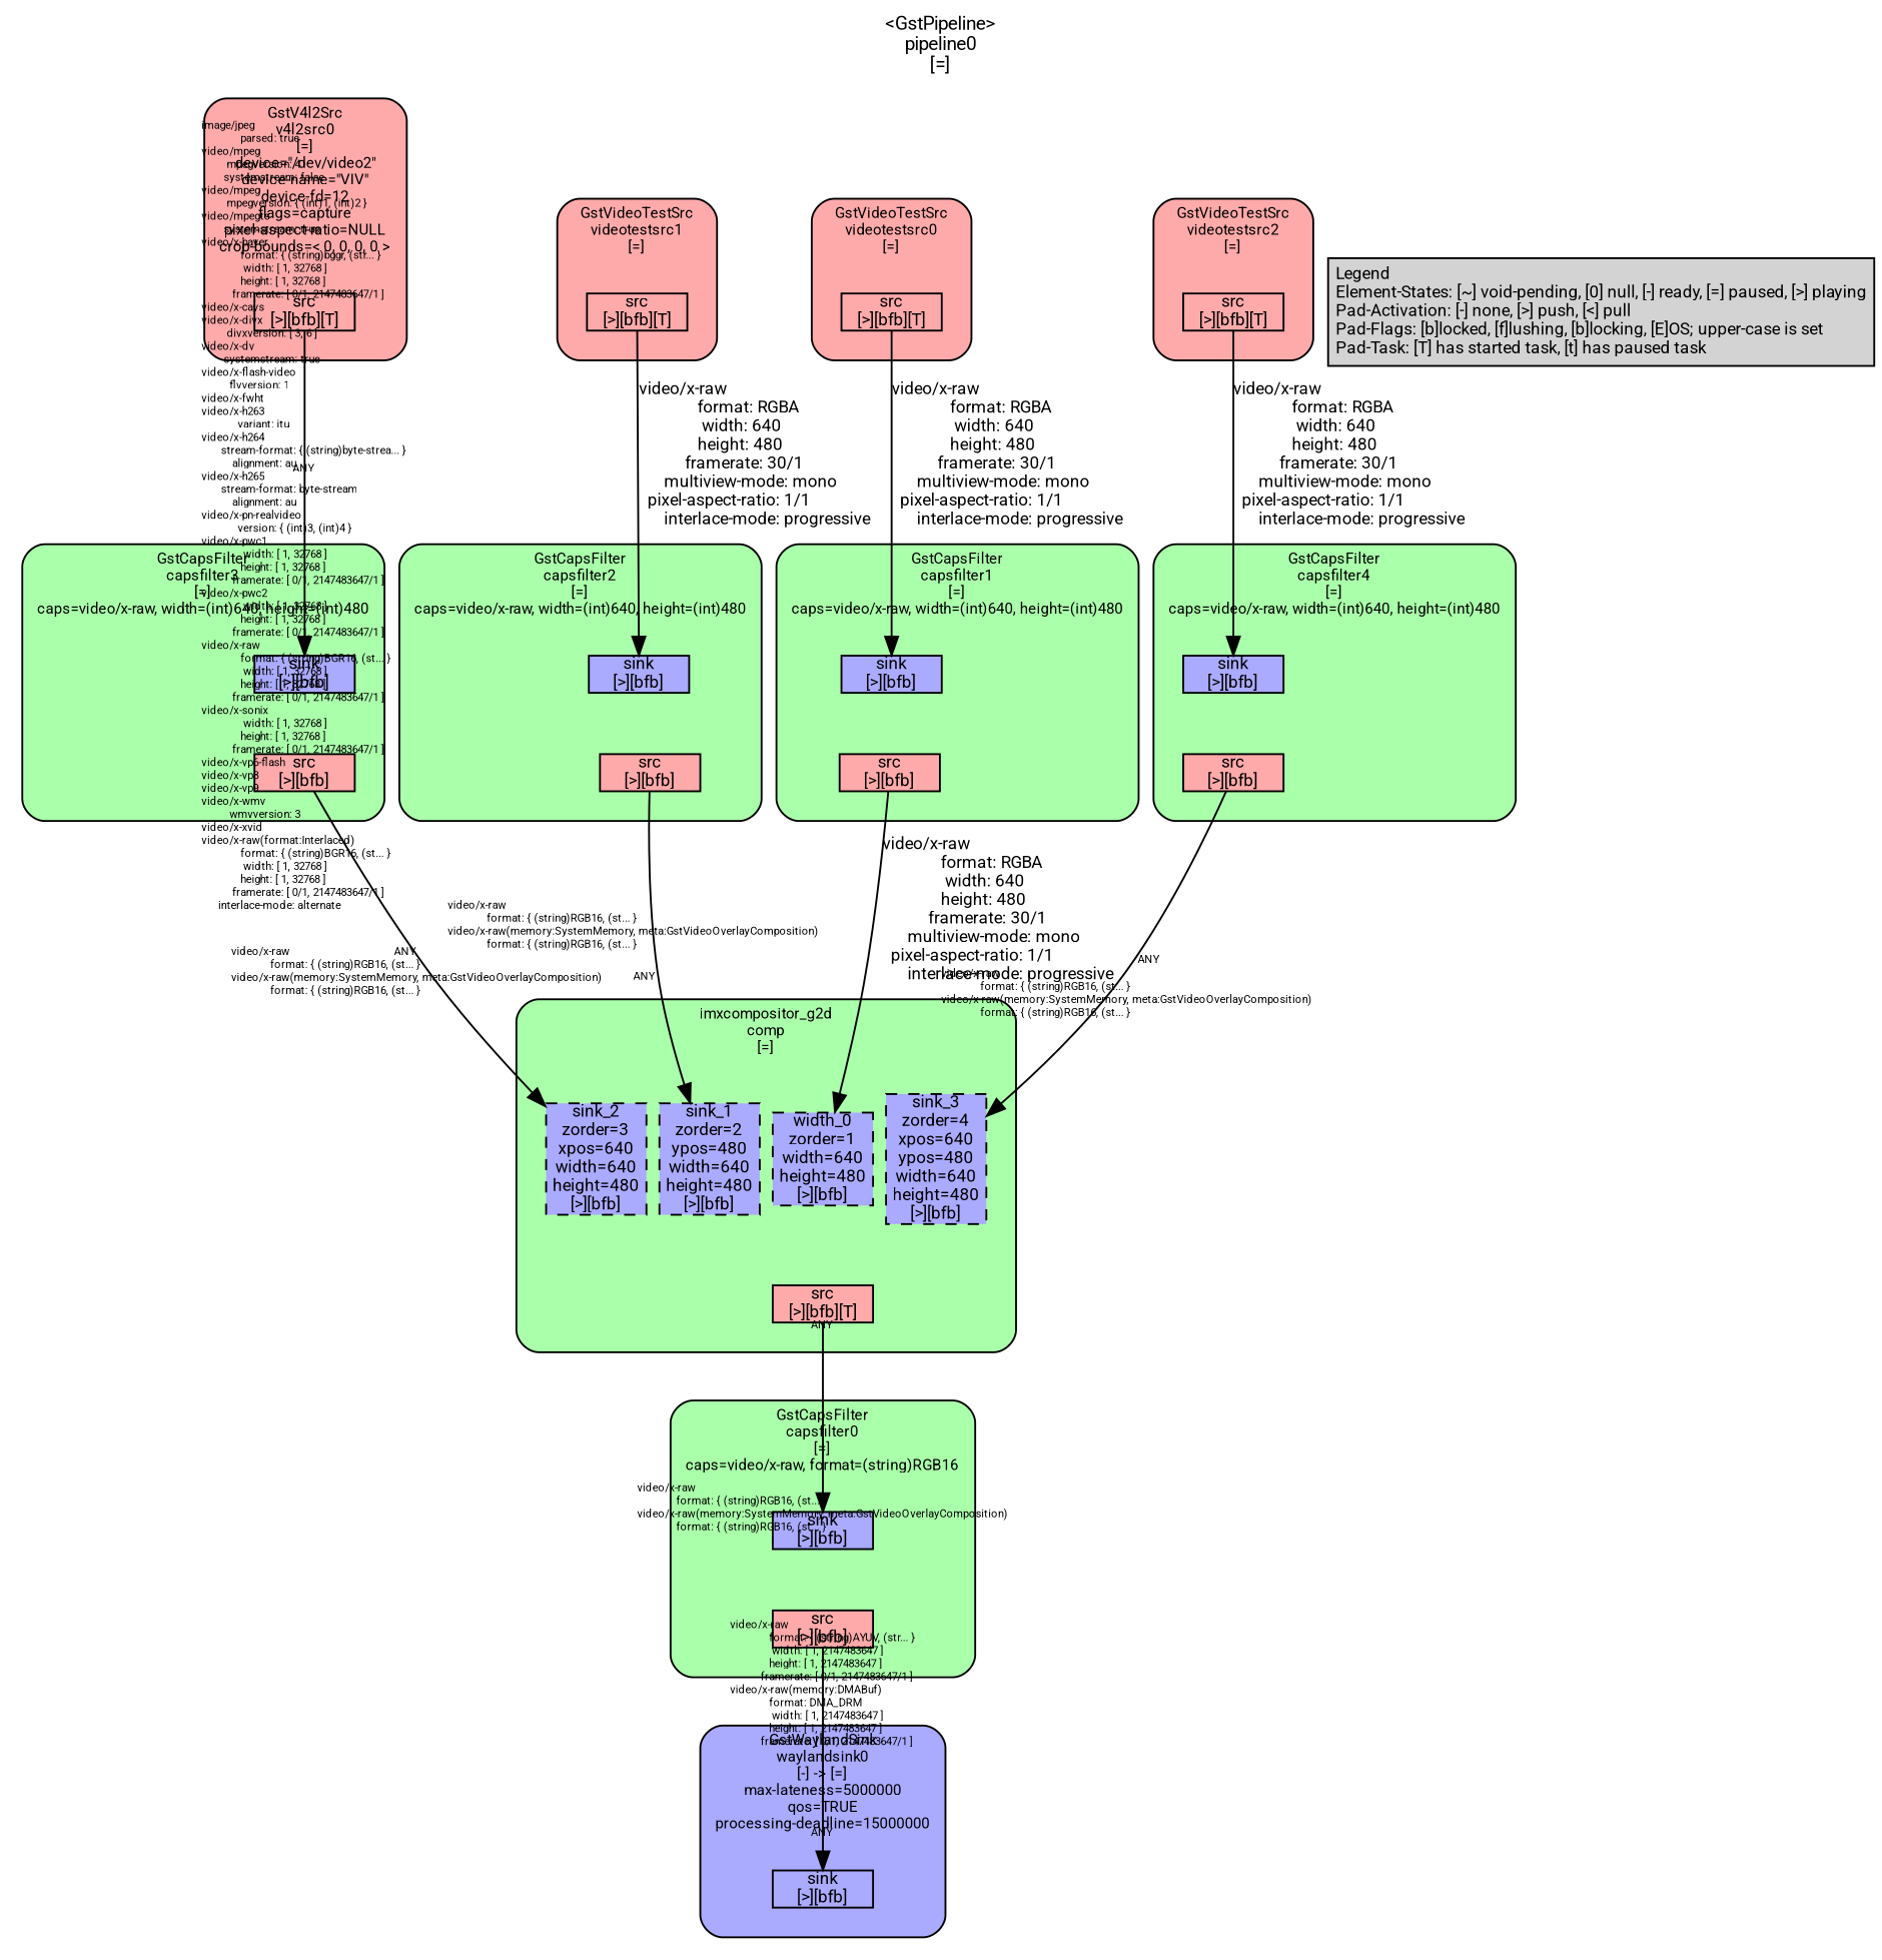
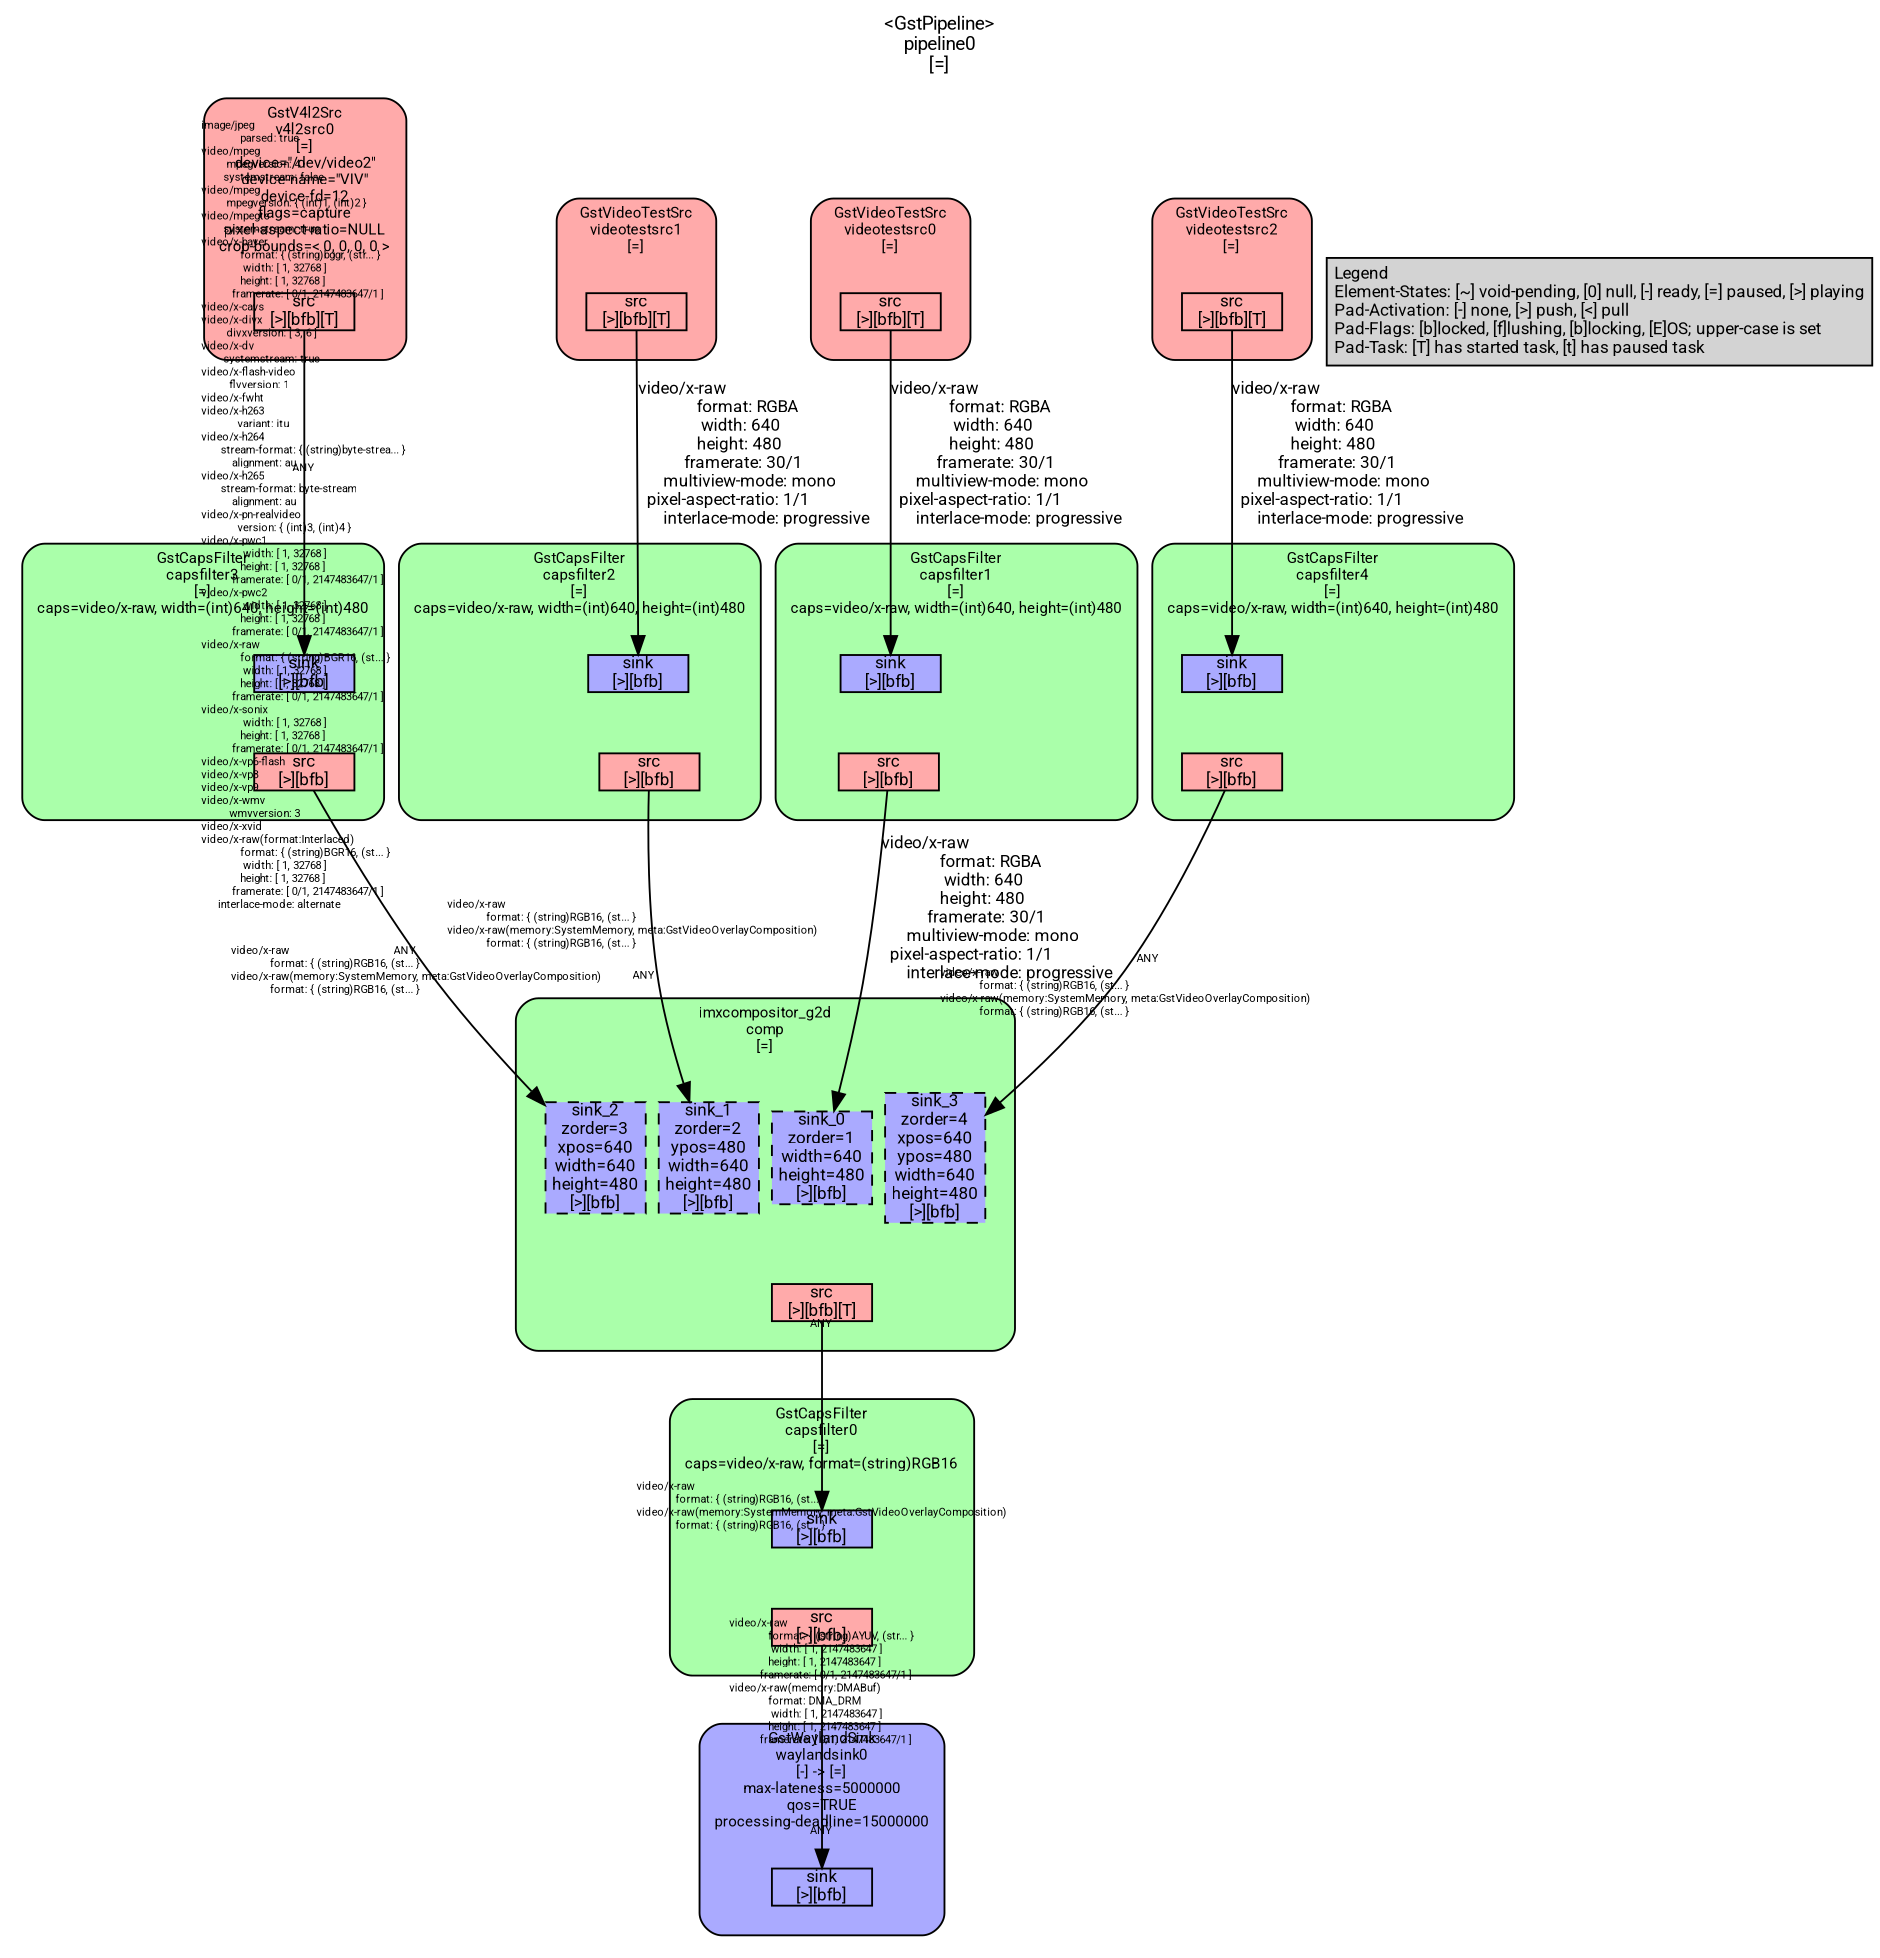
  digraph {
    fontname=Roboto
    fontsize=10
    label="<GstPipeline>\npipeline0\n[=]"
    labelloc=t
    nodesep=.1
    rankdir=TB
    ranksep=.2
    node [color=black fillcolor="#aaaaff" fontname=Roboto fontsize=9 margin="0.0,0.0" shape=box style="filled,solid"]
    edge [fontname=Roboto fontsize=9 labelfontsize=6]
    n1 [height=0.2 label="sink\n[>][bfb]"]
    n2 [fillcolor="#ffaaaa" height=0.2 label="src\n[>][bfb]"]
    n3 [height=0.2 label="sink\n[>][bfb]"]
    n4 [fillcolor="#ffaaaa" height=0.2 label="src\n[>][bfb]"]
    n5 [height=0.2 label="sink\n[>][bfb]"]
    n6 [fillcolor="#ffaaaa" height=0.2 label="src\n[>][bfb]"]
    n7 [height=0.2 label="sink\n[>][bfb]"]
    n8 [fillcolor="#ffaaaa" height=0.2 label="src\n[>][bfb]"]
    n9 [height=0.2 label="sink\n[>][bfb]"]
    n10 [fillcolor="#ffaaaa" height=0.2 label="src\n[>][bfb]"]
    n11 [fillcolor="#ffaaaa" height=0.2 label="src\n[>][bfb][T]"]
    n12 [fillcolor="#ffaaaa" height=0.2 label="src\n[>][bfb][T]"]
    n13 [fillcolor="#ffaaaa" height=0.2 label="src\n[>][bfb][T]"]
    n14 [fillcolor="#ffaaaa" height=0.2 label="src\n[>][bfb][T]"]
    n15 [height=0.2 label="sink\n[>][bfb]"]
    n16 [height=0.2 label="sink_3\nzorder=4\nxpos=640\nypos=480\nwidth=640\nheight=480\n[>][bfb]" style="filled,dashed"]
    n17 [height=0.2 label="sink_2\nzorder=3\nxpos=640\nwidth=640\nheight=480\n[>][bfb]" style="filled,dashed"]
    n18 [height=0.2 label="sink_1\nzorder=2\nypos=480\nwidth=640\nheight=480\n[>][bfb]" style="filled,dashed"]
-   n19 [height=0.2 label="width_0\nzorder=1\nwidth=640\nheight=480\n[>][bfb]" style="filled,dashed"]
+   n19 [height=0.2 label="sink_0\nzorder=1\nwidth=640\nheight=480\n[>][bfb]" style="filled,dashed"]
    n20 [fillcolor="#ffaaaa" height=0.2 label="src\n[>][bfb][T]"]
    n21 [label="Legend\lElement-States: [~] void-pending, [0] null, [-] ready, [=] paused, [>] playing\lPad-Activation: [-] none, [>] push, [<] pull\lPad-Flags: [b]locked, [f]lushing, [b]locking, [E]OS; upper-case is set\lPad-Task: [T] has started task, [t] has paused task\l" margin="0.05,0.05" style=filled color="" fillcolor=""]
    subgraph cluster_1 {
      color=black
      fillcolor="#aaffaa"
      fontsize=8
      label="GstCapsFilter\ncapsfilter4\n[=]\ncaps=video/x-raw, width=(int)640, height=(int)480"
      style="filled,rounded"
      subgraph cluster_2 {
        color=black
        fillcolor="#aaffaa"
        fontsize=8
        label=""
        style=invis
        n1
      }
      subgraph cluster_3 {
        color=black
        fillcolor="#aaffaa"
        fontsize=8
        label=""
        style=invis
        n2
      }
    }
    subgraph cluster_4 {
      color=black
      fillcolor="#aaffaa"
      fontsize=8
      label="GstCapsFilter\ncapsfilter3\n[=]\ncaps=video/x-raw, width=(int)640, height=(int)480"
      style="filled,rounded"
      subgraph cluster_5 {
        color=black
        fillcolor="#aaffaa"
        fontsize=8
        label=""
        style=invis
        n3
      }
      subgraph cluster_6 {
        color=black
        fillcolor="#aaffaa"
        fontsize=8
        label=""
        style=invis
        n4
      }
    }
    subgraph cluster_7 {
      color=black
      fillcolor="#aaffaa"
      fontsize=8
      label="GstCapsFilter\ncapsfilter2\n[=]\ncaps=video/x-raw, width=(int)640, height=(int)480"
      style="filled,rounded"
      subgraph cluster_8 {
        color=black
        fillcolor="#aaffaa"
        fontsize=8
        label=""
        style=invis
        n5
      }
      subgraph cluster_9 {
        color=black
        fillcolor="#aaffaa"
        fontsize=8
        label=""
        style=invis
        n6
      }
    }
    subgraph cluster_10 {
      color=black
      fillcolor="#aaffaa"
      fontsize=8
      label="GstCapsFilter\ncapsfilter1\n[=]\ncaps=video/x-raw, width=(int)640, height=(int)480"
      style="filled,rounded"
      subgraph cluster_11 {
        color=black
        fillcolor="#aaffaa"
        fontsize=8
        label=""
        style=invis
        n7
      }
      subgraph cluster_12 {
        color=black
        fillcolor="#aaffaa"
        fontsize=8
        label=""
        style=invis
        n8
      }
    }
    subgraph cluster_13 {
      color=black
      fillcolor="#aaffaa"
      fontsize=8
      label="GstCapsFilter\ncapsfilter0\n[=]\ncaps=video/x-raw, format=(string)RGB16"
      style="filled,rounded"
      subgraph cluster_14 {
        color=black
        fillcolor="#aaffaa"
        fontsize=8
        label=""
        style=invis
        n9
      }
      subgraph cluster_15 {
        color=black
        fillcolor="#aaffaa"
        fontsize=8
        label=""
        style=invis
        n10
      }
    }
    subgraph cluster_16 {
      color=black
      fillcolor="#ffaaaa"
      fontsize=8
      label="GstVideoTestSrc\nvideotestsrc2\n[=]"
      style="filled,rounded"
      subgraph cluster_17 {
        color=black
        fillcolor="#ffaaaa"
        fontsize=8
        label=""
        style=invis
        n11
      }
    }
    subgraph cluster_18 {
      color=black
      fillcolor="#ffaaaa"
      fontsize=8
      label="GstV4l2Src\nv4l2src0\n[=]\ndevice=\"/dev/video2\"\ndevice-name=\"VIV\"\ndevice-fd=12\nflags=capture\npixel-aspect-ratio=NULL\ncrop-bounds=< 0, 0, 0, 0 >"
      style="filled,rounded"
      subgraph cluster_19 {
        color=black
        fillcolor="#ffaaaa"
        fontsize=8
        label=""
        style=invis
        n12
      }
    }
    subgraph cluster_20 {
      color=black
      fillcolor="#ffaaaa"
      fontsize=8
      label="GstVideoTestSrc\nvideotestsrc1\n[=]"
      style="filled,rounded"
      subgraph cluster_21 {
        color=black
        fillcolor="#ffaaaa"
        fontsize=8
        label=""
        style=invis
        n13
      }
    }
    subgraph cluster_22 {
      color=black
      fillcolor="#ffaaaa"
      fontsize=8
      label="GstVideoTestSrc\nvideotestsrc0\n[=]"
      style="filled,rounded"
      subgraph cluster_23 {
        color=black
        fillcolor="#ffaaaa"
        fontsize=8
        label=""
        style=invis
        n14
      }
    }
    subgraph cluster_24 {
      color=black
      fillcolor="#aaaaff"
      fontsize=8
      label="GstWaylandSink\nwaylandsink0\n[-] -> [=]\nmax-lateness=5000000\nqos=TRUE\nprocessing-deadline=15000000"
      style="filled,rounded"
      subgraph cluster_25 {
        color=black
        fillcolor="#aaaaff"
        fontsize=8
        label=""
        style=invis
        n15
      }
    }
    subgraph cluster_26 {
      color=black
      fillcolor="#aaffaa"
      fontsize=8
      label="imxcompositor_g2d\ncomp\n[=]"
      style="filled,rounded"
      subgraph cluster_27 {
        color=black
        fillcolor="#aaffaa"
        fontsize=8
        label=""
        style=invis
        n16
        n17
        n18
        n19
      }
      subgraph cluster_28 {
        color=black
        fillcolor="#aaffaa"
        fontsize=8
        label=""
        style=invis
        n20
      }
    }
    n1 -> n2 [style=invis]
    n2 -> n16 [headlabel="video/x-raw\l              format: { (string)RGB16, (st... }\lvideo/x-raw(memory:SystemMemory, meta:GstVideoOverlayComposition)\l              format: { (string)RGB16, (st... }\l" label="                                                  " labelangle=0 labeldistance=10 taillabel=ANY]
    n3 -> n4 [style=invis]
    n4 -> n17 [headlabel="video/x-raw\l              format: { (string)RGB16, (st... }\lvideo/x-raw(memory:SystemMemory, meta:GstVideoOverlayComposition)\l              format: { (string)RGB16, (st... }\l" label="                                                  " labelangle=0 labeldistance=10 taillabel=ANY]
    n5 -> n6 [style=invis]
    n6 -> n18 [headlabel="video/x-raw\l              format: { (string)RGB16, (st... }\lvideo/x-raw(memory:SystemMemory, meta:GstVideoOverlayComposition)\l              format: { (string)RGB16, (st... }\l" label="                                                  " labelangle=0 labeldistance=10 taillabel=ANY]
    n7 -> n8 [style=invis]
    n8 -> n19 [label="video/x-raw\l              format: RGBA\l               width: 640\l              height: 480\l           framerate: 30/1\l      multiview-mode: mono\l  pixel-aspect-ratio: 1/1\l      interlace-mode: progressive\l"]
    n9 -> n10 [style=invis]
    n10 -> n15 [headlabel="video/x-raw\l              format: { (string)AYUV, (str... }\l               width: [ 1, 2147483647 ]\l              height: [ 1, 2147483647 ]\l           framerate: [ 0/1, 2147483647/1 ]\lvideo/x-raw(memory:DMABuf)\l              format: DMA_DRM\l               width: [ 1, 2147483647 ]\l              height: [ 1, 2147483647 ]\l           framerate: [ 0/1, 2147483647/1 ]\l" label="                                                  " labelangle=0 labeldistance=10 taillabel=ANY]
    n11 -> n1 [label="video/x-raw\l              format: RGBA\l               width: 640\l              height: 480\l           framerate: 30/1\l      multiview-mode: mono\l  pixel-aspect-ratio: 1/1\l      interlace-mode: progressive\l"]
    n12 -> n3 [headlabel=ANY label="                                                  " labelangle=0 labeldistance=10 taillabel="image/jpeg\l              parsed: true\lvideo/mpeg\l         mpegversion: 4\l        systemstream: false\lvideo/mpeg\l         mpegversion: { (int)1, (int)2 }\lvideo/mpegts\l        systemstream: true\lvideo/x-bayer\l              format: { (string)bggr, (str... }\l               width: [ 1, 32768 ]\l              height: [ 1, 32768 ]\l           framerate: [ 0/1, 2147483647/1 ]\lvideo/x-cavs\lvideo/x-divx\l         divxversion: [ 3, 6 ]\lvideo/x-dv\l        systemstream: true\lvideo/x-flash-video\l          flvversion: 1\lvideo/x-fwht\lvideo/x-h263\l             variant: itu\lvideo/x-h264\l       stream-format: { (string)byte-strea... }\l           alignment: au\lvideo/x-h265\l       stream-format: byte-stream\l           alignment: au\lvideo/x-pn-realvideo\l             version: { (int)3, (int)4 }\lvideo/x-pwc1\l               width: [ 1, 32768 ]\l              height: [ 1, 32768 ]\l           framerate: [ 0/1, 2147483647/1 ]\lvideo/x-pwc2\l               width: [ 1, 32768 ]\l              height: [ 1, 32768 ]\l           framerate: [ 0/1, 2147483647/1 ]\lvideo/x-raw\l              format: { (string)BGR16, (st... }\l               width: [ 1, 32768 ]\l              height: [ 1, 32768 ]\l           framerate: [ 0/1, 2147483647/1 ]\lvideo/x-sonix\l               width: [ 1, 32768 ]\l              height: [ 1, 32768 ]\l           framerate: [ 0/1, 2147483647/1 ]\lvideo/x-vp6-flash\lvideo/x-vp8\lvideo/x-vp9\lvideo/x-wmv\l          wmvversion: 3\lvideo/x-xvid\lvideo/x-raw(format:Interlaced)\l              format: { (string)BGR16, (st... }\l               width: [ 1, 32768 ]\l              height: [ 1, 32768 ]\l           framerate: [ 0/1, 2147483647/1 ]\l      interlace-mode: alternate\l"]
    n13 -> n5 [label="video/x-raw\l              format: RGBA\l               width: 640\l              height: 480\l           framerate: 30/1\l      multiview-mode: mono\l  pixel-aspect-ratio: 1/1\l      interlace-mode: progressive\l"]
    n14 -> n7 [label="video/x-raw\l              format: RGBA\l               width: 640\l              height: 480\l           framerate: 30/1\l      multiview-mode: mono\l  pixel-aspect-ratio: 1/1\l      interlace-mode: progressive\l"]
    n19 -> n20 [style=invis]
    n20 -> n9 [headlabel=ANY label="                                                  " labelangle=0 labeldistance=10 taillabel="video/x-raw\l              format: { (string)RGB16, (st... }\lvideo/x-raw(memory:SystemMemory, meta:GstVideoOverlayComposition)\l              format: { (string)RGB16, (st... }\l"]
  }
